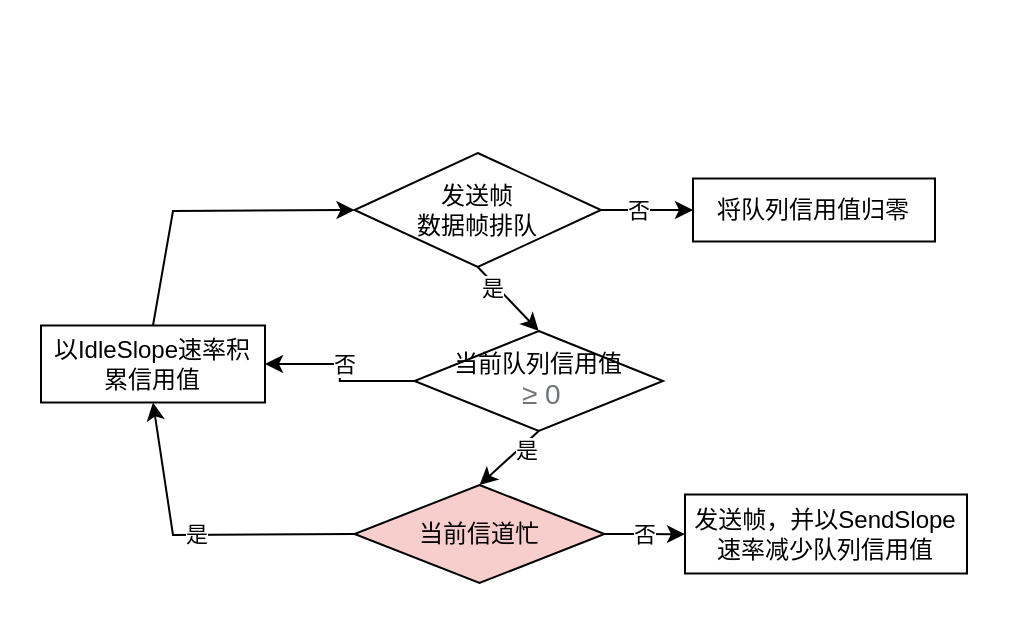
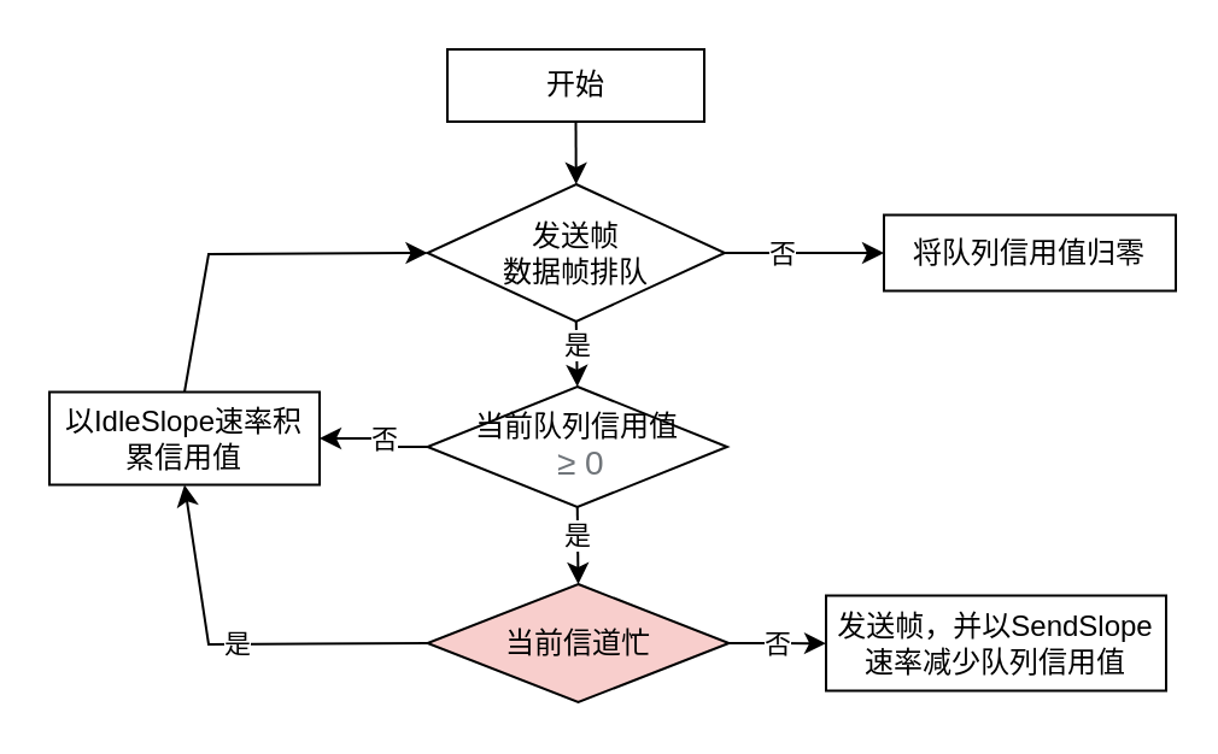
  <mxCell id="0" />
  <mxCell id="1" parent="0" />
  <mxCell id="2" value="发送帧&lt;br&gt;数据帧排队" style="rhombus;whiteSpace=wrap;html=1;" parent="1" vertex="1"><mxGeometry x="176.75" y="76" width="123.25" height="57" as="geometry" /></mxCell>
- <mxCell id="3" value="当前队列信用值&lt;br&gt;&amp;nbsp;&lt;span class=&quot;gyWzne Eq0J8&quot; style=&quot;color: rgb(112 , 117 , 122) ; font-family: &amp;#34;arial&amp;#34; , sans-serif ; font-size: 14px ; text-align: left ; background-color: rgb(255 , 255 , 255)&quot;&gt;≥ 0&lt;/span&gt;" style="rhombus;whiteSpace=wrap;html=1;" parent="1" vertex="1"><mxGeometry x="206.75" y="165" width="124.25" height="50" as="geometry" /></mxCell>
+ <mxCell id="3" value="当前队列信用值&lt;br&gt;&amp;nbsp;&lt;span class=&quot;gyWzne Eq0J8&quot; style=&quot;color: rgb(112 , 117 , 122) ; font-family: &amp;#34;arial&amp;#34; , sans-serif ; font-size: 14px ; text-align: left ; background-color: rgb(255 , 255 , 255)&quot;&gt;≥ 0&lt;/span&gt;" style="rhombus;whiteSpace=wrap;html=1;" parent="1" vertex="1"><mxGeometry x="176.75" y="160" width="124.25" height="50" as="geometry" /></mxCell>
  <mxCell id="4" value="否" style="edgeStyle=orthogonalEdgeStyle;rounded=0;orthogonalLoop=1;jettySize=auto;html=1;" parent="1" source="5" target="6" edge="1"><mxGeometry relative="1" as="geometry" /></mxCell>
  <mxCell id="5" value="当前信道忙" style="rhombus;whiteSpace=wrap;html=1;fillColor=#f8cecc;" parent="1" vertex="1"><mxGeometry x="176.75" y="242" width="125" height="49" as="geometry" /></mxCell>
  <mxCell id="6" value="发送帧，并以SendSlope速率减少队列信用值" style="rounded=0;whiteSpace=wrap;html=1;" parent="1" vertex="1"><mxGeometry x="342" y="246.75" width="141" height="39.5" as="geometry" /></mxCell>
- <mxCell id="7" value="将队列信用值归零" style="rounded=0;whiteSpace=wrap;html=1;" parent="1" vertex="1"><mxGeometry x="346" y="88.75" width="121" height="31.5" as="geometry" /></mxCell>
+ <mxCell id="7" value="将队列信用值归零" style="rounded=0;whiteSpace=wrap;html=1;" parent="1" vertex="1"><mxGeometry x="366" y="88.75" width="121" height="31.5" as="geometry" /></mxCell>
  <mxCell id="8" value="以IdleSlope速率积累信用值" style="rounded=0;whiteSpace=wrap;html=1;" parent="1" vertex="1"><mxGeometry x="20" y="162.25" width="112" height="38.5" as="geometry" /></mxCell>
+ <mxCell id="9" value="" style="endArrow=classic;html=1;exitX=0.5;exitY=1;exitDx=0;exitDy=0;entryX=0.5;entryY=0;entryDx=0;entryDy=0;" parent="1" source="18" target="2" edge="1"><mxGeometry width="50" height="50" relative="1" as="geometry"><mxPoint x="232" y="65" as="sourcePoint" /><mxPoint x="362" y="225" as="targetPoint" /></mxGeometry></mxCell>
  <mxCell id="10" value="" style="endArrow=classic;html=1;entryX=0.5;entryY=0;entryDx=0;entryDy=0;exitX=0.5;exitY=1;exitDx=0;exitDy=0;" parent="1" target="3" edge="1" source="2"><mxGeometry width="50" height="50" relative="1" as="geometry"><mxPoint x="232" y="165" as="sourcePoint" /><mxPoint x="242" y="105" as="targetPoint" /></mxGeometry></mxCell>
  <mxCell id="11" value="是" style="edgeLabel;html=1;align=center;verticalAlign=middle;resizable=0;points=[];" parent="10" vertex="1" connectable="0"><mxGeometry x="-0.526" relative="1" as="geometry"><mxPoint y="3.1" as="offset" /></mxGeometry></mxCell>
  <mxCell id="12" value="" style="endArrow=classic;html=1;entryX=0.5;entryY=0;entryDx=0;entryDy=0;exitX=0.5;exitY=1;exitDx=0;exitDy=0;" parent="1" source="3" target="5" edge="1"><mxGeometry width="50" height="50" relative="1" as="geometry"><mxPoint x="242" y="175" as="sourcePoint" /><mxPoint x="242" y="205" as="targetPoint" /></mxGeometry></mxCell>
  <mxCell id="13" value="是" style="edgeLabel;html=1;align=center;verticalAlign=middle;resizable=0;points=[];" parent="12" vertex="1" connectable="0"><mxGeometry x="-0.526" relative="1" as="geometry"><mxPoint y="3.1" as="offset" /></mxGeometry></mxCell>
  <mxCell id="14" value="" style="endArrow=classic;html=1;entryX=0;entryY=0.5;entryDx=0;entryDy=0;exitX=1;exitY=0.5;exitDx=0;exitDy=0;" parent="1" edge="1" target="7" source="2"><mxGeometry width="50" height="50" relative="1" as="geometry"><mxPoint x="294.5" y="129.66" as="sourcePoint" /><mxPoint x="337" y="129.66" as="targetPoint" /></mxGeometry></mxCell>
  <mxCell id="15" value="否" style="edgeLabel;html=1;align=center;verticalAlign=middle;resizable=0;points=[];" parent="14" vertex="1" connectable="0"><mxGeometry x="-0.526" relative="1" as="geometry"><mxPoint x="7.16" as="offset" /></mxGeometry></mxCell>
  <mxCell id="16" value="" style="edgeStyle=orthogonalEdgeStyle;rounded=0;orthogonalLoop=1;jettySize=auto;html=1;entryX=1;entryY=0.5;entryDx=0;entryDy=0;exitX=0;exitY=0.5;exitDx=0;exitDy=0;" parent="1" source="3" target="8" edge="1"><mxGeometry relative="1" as="geometry"><mxPoint x="304.5" y="340" as="sourcePoint" /><mxPoint x="347" y="340" as="targetPoint" /></mxGeometry></mxCell>
  <mxCell id="17" value="否" style="edgeLabel;html=1;align=center;verticalAlign=middle;resizable=0;points=[];" parent="16" vertex="1" connectable="0"><mxGeometry x="0.242" y="3" relative="1" as="geometry"><mxPoint x="8.02" y="-3" as="offset" /></mxGeometry></mxCell>
+ <mxCell id="18" value="&lt;span&gt;开始&lt;/span&gt;" style="rounded=0;whiteSpace=wrap;html=1;" vertex="1" parent="1"><mxGeometry x="185" y="20" width="106.5" height="30" as="geometry" /></mxCell>
  <mxCell id="19" value="是" style="endArrow=classic;html=1;exitX=0;exitY=0.5;exitDx=0;exitDy=0;entryX=0.5;entryY=1;entryDx=0;entryDy=0;rounded=0;" edge="1" parent="1" source="5" target="8"><mxGeometry width="50" height="50" relative="1" as="geometry"><mxPoint x="196" y="190" as="sourcePoint" /><mxPoint x="246" y="140" as="targetPoint" /><Array as="points"><mxPoint x="86" y="267" /></Array></mxGeometry></mxCell>
  <mxCell id="20" value="" style="endArrow=classic;html=1;exitX=0.5;exitY=0;exitDx=0;exitDy=0;entryX=0;entryY=0.5;entryDx=0;entryDy=0;rounded=0;" edge="1" parent="1" source="8" target="2"><mxGeometry x="0.144" y="48" width="50" height="50" relative="1" as="geometry"><mxPoint x="186.75" y="276.5" as="sourcePoint" /><mxPoint x="96" y="215.75" as="targetPoint" /><Array as="points"><mxPoint x="86" y="105" /></Array><mxPoint as="offset" /></mxGeometry></mxCell>
